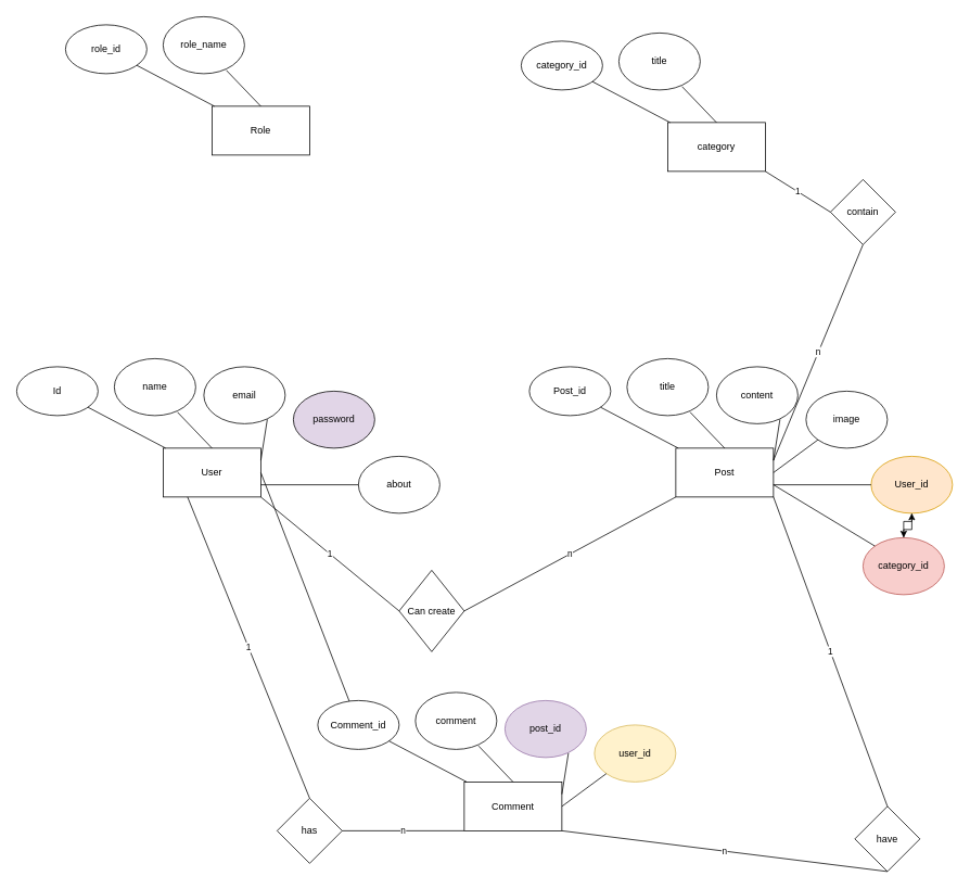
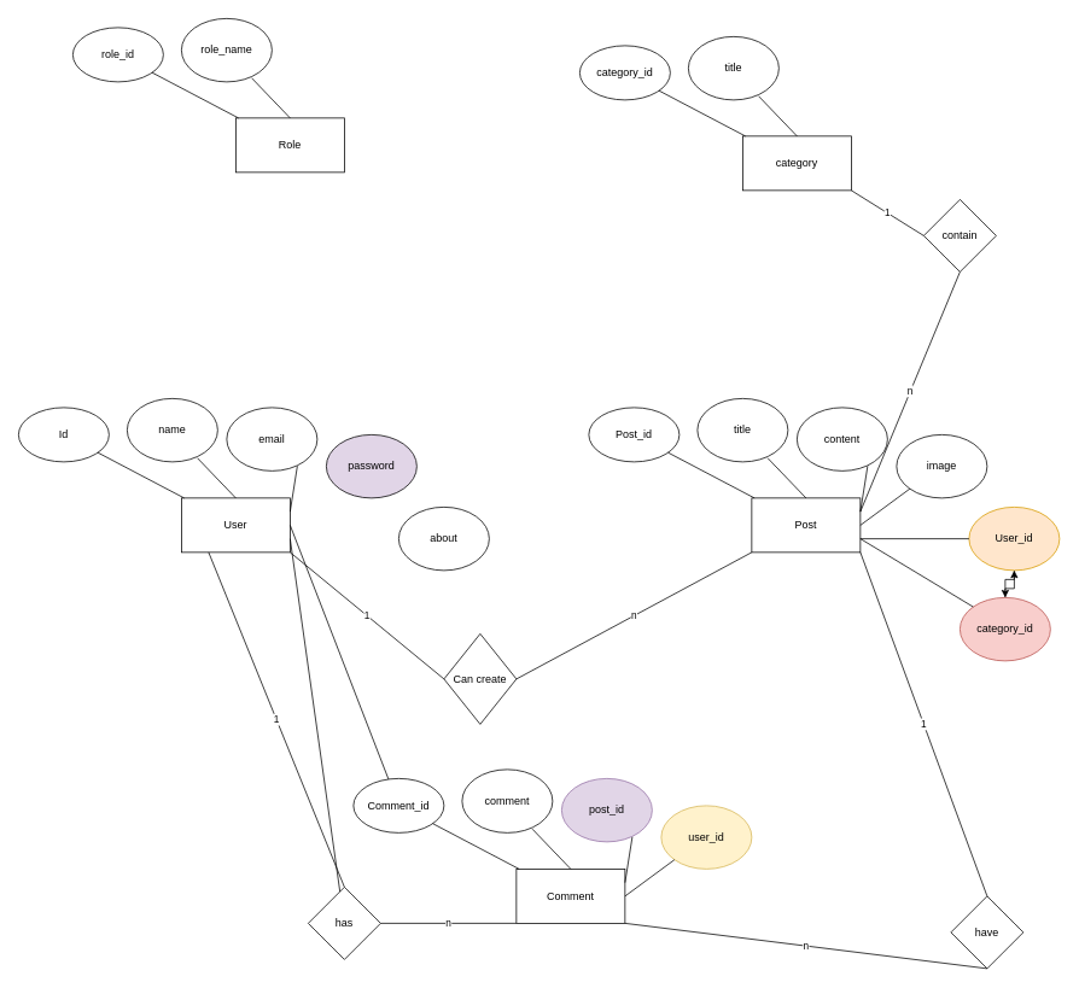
  <mxCell id="0" />
  <mxCell id="1" parent="0" />
  <mxCell id="2" value="User" style="rounded=0;whiteSpace=wrap;html=1;" vertex="1" parent="1"><mxGeometry x="200" y="550" width="120" height="60" as="geometry" /></mxCell>
  <mxCell id="3" value="Id" style="ellipse;whiteSpace=wrap;html=1;" vertex="1" parent="1"><mxGeometry x="20" y="450" width="100" height="60" as="geometry" /></mxCell>
  <mxCell id="4" value="name" style="ellipse;whiteSpace=wrap;html=1;" vertex="1" parent="1"><mxGeometry x="140" y="440" width="100" height="70" as="geometry" /></mxCell>
  <mxCell id="5" value="email" style="ellipse;whiteSpace=wrap;html=1;" vertex="1" parent="1"><mxGeometry x="250" y="450" width="100" height="70" as="geometry" /></mxCell>
  <mxCell id="6" value="password" style="ellipse;whiteSpace=wrap;html=1;fillColor=#e1d5e7;" vertex="1" parent="1"><mxGeometry x="360" y="480" width="100" height="70" as="geometry" /></mxCell>
  <mxCell id="7" value="about" style="ellipse;whiteSpace=wrap;html=1;" vertex="1" parent="1"><mxGeometry x="440" y="560" width="100" height="70" as="geometry" /></mxCell>
  <mxCell id="8" value="" style="endArrow=none;html=1;rounded=0;" edge="1" parent="1" source="2" target="3"><mxGeometry width="50" height="50" relative="1" as="geometry"><mxPoint x="40" y="550" as="sourcePoint" /><mxPoint x="90" y="500" as="targetPoint" /></mxGeometry></mxCell>
  <mxCell id="9" value="" style="endArrow=none;html=1;rounded=0;entryX=0.776;entryY=0.94;entryDx=0;entryDy=0;entryPerimeter=0;exitX=0.5;exitY=0;exitDx=0;exitDy=0;" edge="1" parent="1" source="2" target="4"><mxGeometry width="50" height="50" relative="1" as="geometry"><mxPoint x="380" y="730" as="sourcePoint" /><mxPoint x="430" y="680" as="targetPoint" /></mxGeometry></mxCell>
  <mxCell id="10" value="" style="endArrow=none;html=1;rounded=0;entryX=0.78;entryY=0.923;entryDx=0;entryDy=0;entryPerimeter=0;exitX=1;exitY=0.25;exitDx=0;exitDy=0;" edge="1" parent="1" source="2" target="5"><mxGeometry width="50" height="50" relative="1" as="geometry"><mxPoint x="380" y="730" as="sourcePoint" /><mxPoint x="430" y="680" as="targetPoint" /></mxGeometry></mxCell>
  <mxCell id="11" value="" style="endArrow=none;html=1;rounded=0;exitX=1;exitY=0.5;exitDx=0;exitDy=0;" edge="1" parent="1" source="2" target="29"><mxGeometry width="50" height="50" relative="1" as="geometry"><mxPoint x="380" y="730" as="sourcePoint" /><mxPoint x="430" y="680" as="targetPoint" /></mxGeometry></mxCell>
- <mxCell id="12" value="" style="endArrow=none;html=1;rounded=0;entryX=0;entryY=0.5;entryDx=0;entryDy=0;exitX=1;exitY=0.75;exitDx=0;exitDy=0;" edge="1" parent="1" source="2" target="7"><mxGeometry width="50" height="50" relative="1" as="geometry"><mxPoint x="380" y="730" as="sourcePoint" /><mxPoint x="430" y="680" as="targetPoint" /></mxGeometry></mxCell>
+ <mxCell id="12" value="" style="endArrow=none;html=1;rounded=0;exitX=1;exitY=0.75;exitDx=0;exitDy=0;" edge="1" parent="1" source="2" target="38"><mxGeometry width="50" height="50" relative="1" as="geometry"><mxPoint x="380" y="730" as="sourcePoint" /><mxPoint x="430" y="680" as="targetPoint" /></mxGeometry></mxCell>
  <mxCell id="13" value="Post" style="rounded=0;whiteSpace=wrap;html=1;" vertex="1" parent="1"><mxGeometry x="830" y="550" width="120" height="60" as="geometry" /></mxCell>
  <mxCell id="14" value="Post_id" style="ellipse;whiteSpace=wrap;html=1;" vertex="1" parent="1"><mxGeometry x="650" y="450" width="100" height="60" as="geometry" /></mxCell>
  <mxCell id="15" value="title" style="ellipse;whiteSpace=wrap;html=1;" vertex="1" parent="1"><mxGeometry x="770" y="440" width="100" height="70" as="geometry" /></mxCell>
  <mxCell id="16" value="content" style="ellipse;whiteSpace=wrap;html=1;" vertex="1" parent="1"><mxGeometry x="880" y="450" width="100" height="70" as="geometry" /></mxCell>
  <mxCell id="17" value="image" style="ellipse;whiteSpace=wrap;html=1;" vertex="1" parent="1"><mxGeometry x="990" y="480" width="100" height="70" as="geometry" /></mxCell>
  <mxCell id="18" value="" style="edgeStyle=orthogonalEdgeStyle;rounded=0;orthogonalLoop=1;jettySize=auto;html=1;" edge="1" parent="1" source="19" target="52"><mxGeometry relative="1" as="geometry" /></mxCell>
  <mxCell id="19" value="User_id" style="ellipse;whiteSpace=wrap;html=1;fillColor=#ffe6cc;strokeColor=#d79b00;" vertex="1" parent="1"><mxGeometry x="1070" y="560" width="100" height="70" as="geometry" /></mxCell>
  <mxCell id="20" value="" style="endArrow=none;html=1;rounded=0;" edge="1" parent="1" source="13" target="14"><mxGeometry width="50" height="50" relative="1" as="geometry"><mxPoint x="670" y="550" as="sourcePoint" /><mxPoint x="720" y="500" as="targetPoint" /></mxGeometry></mxCell>
  <mxCell id="21" value="" style="endArrow=none;html=1;rounded=0;entryX=0.776;entryY=0.94;entryDx=0;entryDy=0;entryPerimeter=0;exitX=0.5;exitY=0;exitDx=0;exitDy=0;" edge="1" parent="1" source="13" target="15"><mxGeometry width="50" height="50" relative="1" as="geometry"><mxPoint x="1010" y="730" as="sourcePoint" /><mxPoint x="1060" y="680" as="targetPoint" /></mxGeometry></mxCell>
  <mxCell id="22" value="" style="endArrow=none;html=1;rounded=0;entryX=0.78;entryY=0.923;entryDx=0;entryDy=0;entryPerimeter=0;exitX=1;exitY=0.25;exitDx=0;exitDy=0;" edge="1" parent="1" source="13" target="16"><mxGeometry width="50" height="50" relative="1" as="geometry"><mxPoint x="1010" y="730" as="sourcePoint" /><mxPoint x="1060" y="680" as="targetPoint" /></mxGeometry></mxCell>
  <mxCell id="23" value="" style="endArrow=none;html=1;rounded=0;entryX=0;entryY=1;entryDx=0;entryDy=0;exitX=1;exitY=0.5;exitDx=0;exitDy=0;" edge="1" parent="1" source="13" target="17"><mxGeometry width="50" height="50" relative="1" as="geometry"><mxPoint x="1010" y="730" as="sourcePoint" /><mxPoint x="1060" y="680" as="targetPoint" /></mxGeometry></mxCell>
  <mxCell id="24" value="" style="endArrow=none;html=1;rounded=0;entryX=0;entryY=0.5;entryDx=0;entryDy=0;exitX=1;exitY=0.75;exitDx=0;exitDy=0;" edge="1" parent="1" source="13" target="19"><mxGeometry width="50" height="50" relative="1" as="geometry"><mxPoint x="1010" y="730" as="sourcePoint" /><mxPoint x="1060" y="680" as="targetPoint" /></mxGeometry></mxCell>
  <mxCell id="25" value="Can create" style="rhombus;whiteSpace=wrap;html=1;" vertex="1" parent="1"><mxGeometry x="490" y="700" width="80" height="100" as="geometry" /></mxCell>
  <mxCell id="26" value="1" style="endArrow=none;html=1;rounded=0;exitX=1;exitY=1;exitDx=0;exitDy=0;entryX=0;entryY=0.5;entryDx=0;entryDy=0;" edge="1" parent="1" source="2" target="25"><mxGeometry width="50" height="50" relative="1" as="geometry"><mxPoint x="500" y="770" as="sourcePoint" /><mxPoint x="550" y="720" as="targetPoint" /></mxGeometry></mxCell>
  <mxCell id="27" value="n" style="endArrow=none;html=1;rounded=0;entryX=0;entryY=1;entryDx=0;entryDy=0;exitX=1;exitY=0.5;exitDx=0;exitDy=0;" edge="1" parent="1" source="25" target="13"><mxGeometry width="50" height="50" relative="1" as="geometry"><mxPoint x="500" y="770" as="sourcePoint" /><mxPoint x="550" y="720" as="targetPoint" /></mxGeometry></mxCell>
  <mxCell id="28" value="Comment" style="rounded=0;whiteSpace=wrap;html=1;" vertex="1" parent="1"><mxGeometry x="570" y="960" width="120" height="60" as="geometry" /></mxCell>
  <mxCell id="29" value="Comment_id" style="ellipse;whiteSpace=wrap;html=1;" vertex="1" parent="1"><mxGeometry x="390" y="860" width="100" height="60" as="geometry" /></mxCell>
  <mxCell id="30" value="comment" style="ellipse;whiteSpace=wrap;html=1;" vertex="1" parent="1"><mxGeometry x="510" y="850" width="100" height="70" as="geometry" /></mxCell>
  <mxCell id="31" value="post_id" style="ellipse;whiteSpace=wrap;html=1;fillColor=#e1d5e7;strokeColor=#9673a6;" vertex="1" parent="1"><mxGeometry x="620" y="860" width="100" height="70" as="geometry" /></mxCell>
  <mxCell id="32" value="user_id" style="ellipse;whiteSpace=wrap;html=1;fillColor=#fff2cc;strokeColor=#d6b656;" vertex="1" parent="1"><mxGeometry x="730" y="890" width="100" height="70" as="geometry" /></mxCell>
  <mxCell id="33" value="" style="endArrow=none;html=1;rounded=0;" edge="1" parent="1" source="28" target="29"><mxGeometry width="50" height="50" relative="1" as="geometry"><mxPoint x="410" y="960" as="sourcePoint" /><mxPoint x="460" y="910" as="targetPoint" /></mxGeometry></mxCell>
  <mxCell id="34" value="" style="endArrow=none;html=1;rounded=0;entryX=0.776;entryY=0.94;entryDx=0;entryDy=0;entryPerimeter=0;exitX=0.5;exitY=0;exitDx=0;exitDy=0;" edge="1" parent="1" source="28" target="30"><mxGeometry width="50" height="50" relative="1" as="geometry"><mxPoint x="750" y="1140" as="sourcePoint" /><mxPoint x="800" y="1090" as="targetPoint" /></mxGeometry></mxCell>
  <mxCell id="35" value="" style="endArrow=none;html=1;rounded=0;entryX=0.78;entryY=0.923;entryDx=0;entryDy=0;entryPerimeter=0;exitX=1;exitY=0.25;exitDx=0;exitDy=0;" edge="1" parent="1" source="28" target="31"><mxGeometry width="50" height="50" relative="1" as="geometry"><mxPoint x="750" y="1140" as="sourcePoint" /><mxPoint x="800" y="1090" as="targetPoint" /></mxGeometry></mxCell>
  <mxCell id="36" value="" style="endArrow=none;html=1;rounded=0;entryX=0;entryY=1;entryDx=0;entryDy=0;exitX=1;exitY=0.5;exitDx=0;exitDy=0;" edge="1" parent="1" source="28" target="32"><mxGeometry width="50" height="50" relative="1" as="geometry"><mxPoint x="750" y="1140" as="sourcePoint" /><mxPoint x="800" y="1090" as="targetPoint" /></mxGeometry></mxCell>
  <mxCell id="37" value="1" style="endArrow=none;html=1;rounded=0;entryX=0.25;entryY=1;entryDx=0;entryDy=0;" edge="1" parent="1" target="2"><mxGeometry width="50" height="50" relative="1" as="geometry"><mxPoint x="380" y="980" as="sourcePoint" /><mxPoint x="550" y="840" as="targetPoint" /></mxGeometry></mxCell>
  <mxCell id="38" value="has" style="rhombus;whiteSpace=wrap;html=1;" vertex="1" parent="1"><mxGeometry x="340" y="980" width="80" height="80" as="geometry" /></mxCell>
  <mxCell id="39" value="n" style="endArrow=none;html=1;rounded=0;exitX=1;exitY=0.5;exitDx=0;exitDy=0;entryX=0;entryY=1;entryDx=0;entryDy=0;" edge="1" parent="1" source="38" target="28"><mxGeometry width="50" height="50" relative="1" as="geometry"><mxPoint x="500" y="890" as="sourcePoint" /><mxPoint x="550" y="840" as="targetPoint" /></mxGeometry></mxCell>
  <mxCell id="40" value="1" style="endArrow=none;html=1;rounded=0;entryX=1;entryY=1;entryDx=0;entryDy=0;" edge="1" parent="1" target="13"><mxGeometry width="50" height="50" relative="1" as="geometry"><mxPoint x="1090" y="990" as="sourcePoint" /><mxPoint x="550" y="840" as="targetPoint" /></mxGeometry></mxCell>
  <mxCell id="41" value="have" style="rhombus;whiteSpace=wrap;html=1;" vertex="1" parent="1"><mxGeometry x="1050" y="990" width="80" height="80" as="geometry" /></mxCell>
  <mxCell id="42" value="n" style="endArrow=none;html=1;rounded=0;entryX=0.5;entryY=1;entryDx=0;entryDy=0;exitX=1;exitY=1;exitDx=0;exitDy=0;" edge="1" parent="1" source="28" target="41"><mxGeometry width="50" height="50" relative="1" as="geometry"><mxPoint x="500" y="1040" as="sourcePoint" /><mxPoint x="550" y="990" as="targetPoint" /></mxGeometry></mxCell>
  <mxCell id="43" value="category" style="rounded=0;whiteSpace=wrap;html=1;" vertex="1" parent="1"><mxGeometry x="820" y="150" width="120" height="60" as="geometry" /></mxCell>
  <mxCell id="44" value="category_id" style="ellipse;whiteSpace=wrap;html=1;" vertex="1" parent="1"><mxGeometry x="640" y="50" width="100" height="60" as="geometry" /></mxCell>
  <mxCell id="45" value="title" style="ellipse;whiteSpace=wrap;html=1;" vertex="1" parent="1"><mxGeometry x="760" y="40" width="100" height="70" as="geometry" /></mxCell>
  <mxCell id="46" value="" style="endArrow=none;html=1;rounded=0;" edge="1" parent="1" source="43" target="44"><mxGeometry width="50" height="50" relative="1" as="geometry"><mxPoint x="660" y="150" as="sourcePoint" /><mxPoint x="710" y="100" as="targetPoint" /></mxGeometry></mxCell>
  <mxCell id="47" value="" style="endArrow=none;html=1;rounded=0;entryX=0.776;entryY=0.94;entryDx=0;entryDy=0;entryPerimeter=0;exitX=0.5;exitY=0;exitDx=0;exitDy=0;" edge="1" parent="1" source="43" target="45"><mxGeometry width="50" height="50" relative="1" as="geometry"><mxPoint x="1000" y="330" as="sourcePoint" /><mxPoint x="1050" y="280" as="targetPoint" /></mxGeometry></mxCell>
  <mxCell id="48" value="contain" style="rhombus;whiteSpace=wrap;html=1;" vertex="1" parent="1"><mxGeometry x="1020" y="220" width="80" height="80" as="geometry" /></mxCell>
  <mxCell id="49" value="1" style="endArrow=none;html=1;rounded=0;exitX=1;exitY=1;exitDx=0;exitDy=0;entryX=0;entryY=0.5;entryDx=0;entryDy=0;" edge="1" parent="1" source="43" target="48"><mxGeometry width="50" height="50" relative="1" as="geometry"><mxPoint x="1030" y="150" as="sourcePoint" /><mxPoint x="1080" y="100" as="targetPoint" /></mxGeometry></mxCell>
  <mxCell id="50" value="n" style="endArrow=none;html=1;rounded=0;exitX=0.5;exitY=1;exitDx=0;exitDy=0;entryX=1;entryY=0.25;entryDx=0;entryDy=0;" edge="1" parent="1" source="48" target="13"><mxGeometry width="50" height="50" relative="1" as="geometry"><mxPoint x="1030" y="150" as="sourcePoint" /><mxPoint x="1080" y="100" as="targetPoint" /></mxGeometry></mxCell>
  <mxCell id="51" value="" style="edgeStyle=orthogonalEdgeStyle;rounded=0;orthogonalLoop=1;jettySize=auto;html=1;" edge="1" parent="1" source="52" target="19"><mxGeometry relative="1" as="geometry" /></mxCell>
  <mxCell id="52" value="category_id" style="ellipse;whiteSpace=wrap;html=1;fillColor=#f8cecc;strokeColor=#b85450;" vertex="1" parent="1"><mxGeometry x="1060" y="660" width="100" height="70" as="geometry" /></mxCell>
  <mxCell id="53" value="" style="endArrow=none;html=1;rounded=0;entryX=1;entryY=0.75;entryDx=0;entryDy=0;exitX=0;exitY=0;exitDx=0;exitDy=0;" edge="1" parent="1" source="52" target="13"><mxGeometry width="50" height="50" relative="1" as="geometry"><mxPoint x="1000" y="910" as="sourcePoint" /><mxPoint x="1050" y="860" as="targetPoint" /></mxGeometry></mxCell>
  <mxCell id="54" value="Role" style="rounded=0;whiteSpace=wrap;html=1;" vertex="1" parent="1"><mxGeometry x="260" y="130" width="120" height="60" as="geometry" /></mxCell>
  <mxCell id="55" value="role_id" style="ellipse;whiteSpace=wrap;html=1;" vertex="1" parent="1"><mxGeometry x="80" y="30" width="100" height="60" as="geometry" /></mxCell>
  <mxCell id="56" value="role_name" style="ellipse;whiteSpace=wrap;html=1;" vertex="1" parent="1"><mxGeometry x="200" y="20" width="100" height="70" as="geometry" /></mxCell>
  <mxCell id="57" value="" style="endArrow=none;html=1;rounded=0;" edge="1" parent="1" source="54" target="55"><mxGeometry width="50" height="50" relative="1" as="geometry"><mxPoint x="100" y="130" as="sourcePoint" /><mxPoint x="150" y="80" as="targetPoint" /></mxGeometry></mxCell>
  <mxCell id="58" value="" style="endArrow=none;html=1;rounded=0;entryX=0.776;entryY=0.94;entryDx=0;entryDy=0;entryPerimeter=0;exitX=0.5;exitY=0;exitDx=0;exitDy=0;" edge="1" parent="1" source="54" target="56"><mxGeometry width="50" height="50" relative="1" as="geometry"><mxPoint x="440" y="310" as="sourcePoint" /><mxPoint x="490" y="260" as="targetPoint" /></mxGeometry></mxCell>
